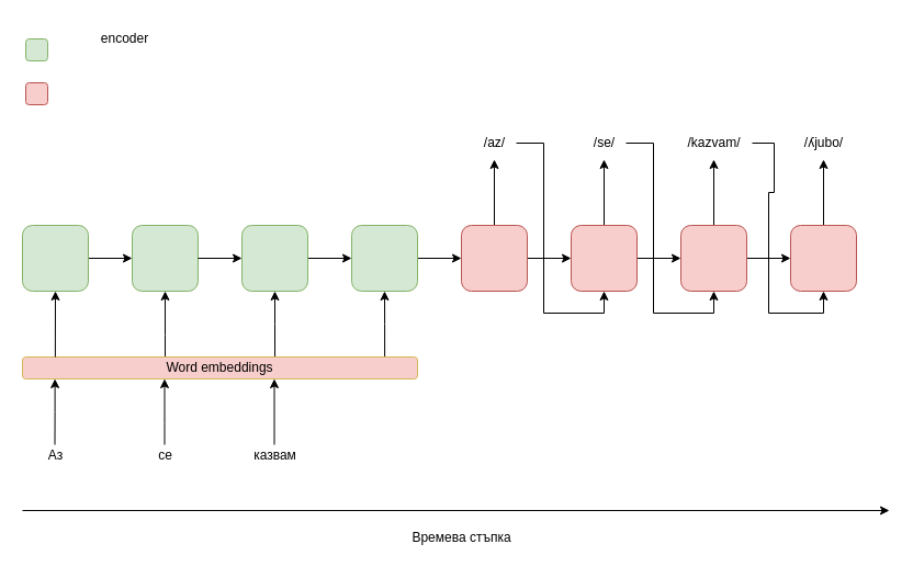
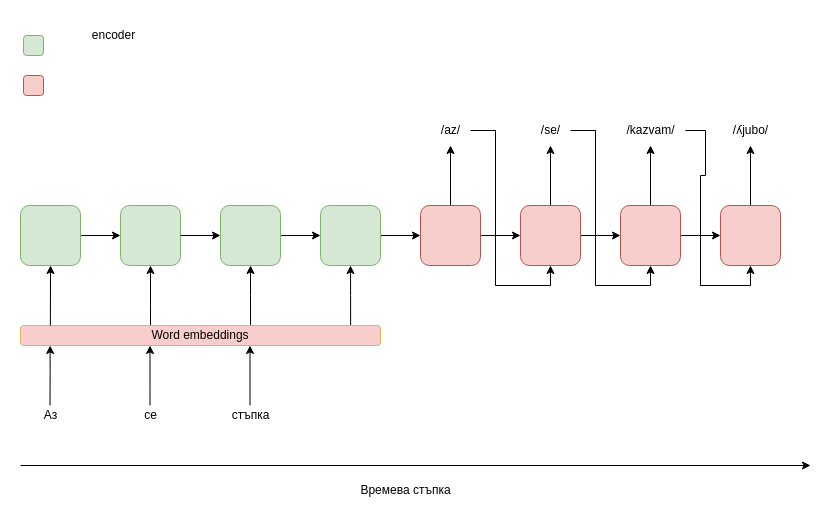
  <mxCell id="0" />
  <mxCell id="1" parent="0" />
  <mxCell id="2" style="edgeStyle=orthogonalEdgeStyle;rounded=0;orthogonalLoop=1;jettySize=auto;html=1;entryX=0.5;entryY=1;entryDx=0;entryDy=0;entryPerimeter=0;" edge="1" parent="1" source="5" target="8"><mxGeometry relative="1" as="geometry"><mxPoint x="170" y="275" as="targetPoint" /><Array as="points"><mxPoint x="150" y="305" /><mxPoint x="150" y="305" /></Array></mxGeometry></mxCell>
  <mxCell id="3" value="" style="edgeStyle=orthogonalEdgeStyle;rounded=0;orthogonalLoop=1;jettySize=auto;html=1;exitX=0.361;exitY=1;exitDx=0;exitDy=0;exitPerimeter=0;" edge="1" parent="1" source="5" target="10"><mxGeometry relative="1" as="geometry" /></mxCell>
  <mxCell id="4" style="edgeStyle=orthogonalEdgeStyle;rounded=0;orthogonalLoop=1;jettySize=auto;html=1;entryX=0.5;entryY=1;entryDx=0;entryDy=0;exitX=0.083;exitY=1;exitDx=0;exitDy=0;exitPerimeter=0;" edge="1" parent="1" source="5" target="12"><mxGeometry relative="1" as="geometry"><mxPoint x="350" y="315" as="sourcePoint" /></mxGeometry></mxCell>
  <mxCell id="5" value="Word embeddings" style="rounded=1;whiteSpace=wrap;html=1;direction=west;fillColor=#f8cecc;strokeColor=#d6b656;" vertex="1" parent="1"><mxGeometry x="20" y="325" width="360" height="20" as="geometry" /></mxCell>
  <mxCell id="6" value="" style="edgeStyle=orthogonalEdgeStyle;rounded=0;orthogonalLoop=1;jettySize=auto;html=1;" edge="1" parent="1" source="7" target="8"><mxGeometry relative="1" as="geometry" /></mxCell>
  <mxCell id="7" value="" style="rounded=1;whiteSpace=wrap;html=1;labelBackgroundColor=#FFD966;fillColor=#d5e8d4;strokeColor=#82b366;" vertex="1" parent="1"><mxGeometry x="20" y="205" width="60" height="60" as="geometry" /></mxCell>
  <mxCell id="8" value="" style="rounded=1;whiteSpace=wrap;html=1;labelBackgroundColor=#FFD966;fillColor=#d5e8d4;strokeColor=#82b366;" vertex="1" parent="1"><mxGeometry x="120" y="205" width="60" height="60" as="geometry" /></mxCell>
  <mxCell id="9" style="edgeStyle=orthogonalEdgeStyle;rounded=0;orthogonalLoop=1;jettySize=auto;html=1;exitX=1;exitY=0.5;exitDx=0;exitDy=0;entryX=0;entryY=0.5;entryDx=0;entryDy=0;" edge="1" parent="1" source="10" target="12"><mxGeometry relative="1" as="geometry" /></mxCell>
  <mxCell id="10" value="" style="rounded=1;whiteSpace=wrap;html=1;labelBackgroundColor=#FFD966;fillColor=#d5e8d4;strokeColor=#82b366;" vertex="1" parent="1"><mxGeometry x="220" y="205" width="60" height="60" as="geometry" /></mxCell>
  <mxCell id="11" style="edgeStyle=orthogonalEdgeStyle;rounded=0;orthogonalLoop=1;jettySize=auto;html=1;entryX=0;entryY=0.5;entryDx=0;entryDy=0;" edge="1" parent="1" source="12" target="20"><mxGeometry relative="1" as="geometry" /></mxCell>
  <mxCell id="12" value="" style="rounded=1;whiteSpace=wrap;html=1;labelBackgroundColor=#FFD966;fillColor=#d5e8d4;strokeColor=#82b366;" vertex="1" parent="1"><mxGeometry x="320" y="205" width="60" height="60" as="geometry" /></mxCell>
  <mxCell id="13" value="" style="endArrow=classic;html=1;rounded=0;exitX=1;exitY=0.5;exitDx=0;exitDy=0;exitPerimeter=0;" edge="1" parent="1" source="8"><mxGeometry width="50" height="50" relative="1" as="geometry"><mxPoint x="430" y="265" as="sourcePoint" /><mxPoint x="220" y="235" as="targetPoint" /></mxGeometry></mxCell>
  <mxCell id="14" value="" style="endArrow=classic;html=1;rounded=0;entryX=0.5;entryY=1;entryDx=0;entryDy=0;entryPerimeter=0;exitX=0.917;exitY=1;exitDx=0;exitDy=0;exitPerimeter=0;" edge="1" parent="1" source="5" target="7"><mxGeometry width="50" height="50" relative="1" as="geometry"><mxPoint x="430" y="265" as="sourcePoint" /><mxPoint x="480" y="215" as="targetPoint" /></mxGeometry></mxCell>
  <mxCell id="15" style="edgeStyle=orthogonalEdgeStyle;rounded=0;orthogonalLoop=1;jettySize=auto;html=1;entryX=0.5;entryY=1;entryDx=0;entryDy=0;entryPerimeter=0;" edge="1" parent="1"><mxGeometry relative="1" as="geometry"><mxPoint x="149.5" y="345" as="targetPoint" /><mxPoint x="149.5" y="405" as="sourcePoint" /><Array as="points"><mxPoint x="149.5" y="385" /><mxPoint x="149.5" y="385" /></Array></mxGeometry></mxCell>
  <mxCell id="16" value="" style="edgeStyle=orthogonalEdgeStyle;rounded=0;orthogonalLoop=1;jettySize=auto;html=1;exitX=0.361;exitY=1;exitDx=0;exitDy=0;exitPerimeter=0;" edge="1" parent="1"><mxGeometry relative="1" as="geometry"><mxPoint x="249.5" y="405" as="sourcePoint" /><mxPoint x="249.5" y="345" as="targetPoint" /></mxGeometry></mxCell>
  <mxCell id="17" value="" style="endArrow=classic;html=1;rounded=0;entryX=0.5;entryY=1;entryDx=0;entryDy=0;entryPerimeter=0;exitX=0.917;exitY=1;exitDx=0;exitDy=0;exitPerimeter=0;" edge="1" parent="1"><mxGeometry width="50" height="50" relative="1" as="geometry"><mxPoint x="49.5" y="405" as="sourcePoint" /><mxPoint x="49.62" y="345" as="targetPoint" /><Array as="points"><mxPoint x="49.62" y="375" /></Array></mxGeometry></mxCell>
  <mxCell id="18" style="edgeStyle=orthogonalEdgeStyle;rounded=0;orthogonalLoop=1;jettySize=auto;html=1;exitX=1;exitY=0.5;exitDx=0;exitDy=0;entryX=0;entryY=0.5;entryDx=0;entryDy=0;" edge="1" parent="1" source="20" target="23"><mxGeometry relative="1" as="geometry" /></mxCell>
  <mxCell id="19" style="edgeStyle=orthogonalEdgeStyle;rounded=0;orthogonalLoop=1;jettySize=auto;html=1;exitX=0.5;exitY=0;exitDx=0;exitDy=0;" edge="1" parent="1" source="20"><mxGeometry relative="1" as="geometry"><mxPoint x="450" y="145" as="targetPoint" /></mxGeometry></mxCell>
  <mxCell id="20" value="" style="rounded=1;whiteSpace=wrap;html=1;labelBackgroundColor=#FFD966;fillColor=#f8cecc;strokeColor=#b85450;" vertex="1" parent="1"><mxGeometry x="420" y="205" width="60" height="60" as="geometry" /></mxCell>
  <mxCell id="21" style="edgeStyle=orthogonalEdgeStyle;rounded=0;orthogonalLoop=1;jettySize=auto;html=1;exitX=1;exitY=0.5;exitDx=0;exitDy=0;entryX=0;entryY=0.5;entryDx=0;entryDy=0;" edge="1" parent="1" source="23" target="26"><mxGeometry relative="1" as="geometry" /></mxCell>
  <mxCell id="22" style="edgeStyle=orthogonalEdgeStyle;rounded=0;orthogonalLoop=1;jettySize=auto;html=1;" edge="1" parent="1" source="23"><mxGeometry relative="1" as="geometry"><mxPoint x="550" y="145" as="targetPoint" /></mxGeometry></mxCell>
  <mxCell id="23" value="" style="rounded=1;whiteSpace=wrap;html=1;labelBackgroundColor=#FFD966;fillColor=#f8cecc;strokeColor=#b85450;" vertex="1" parent="1"><mxGeometry x="520" y="205" width="60" height="60" as="geometry" /></mxCell>
  <mxCell id="24" style="edgeStyle=orthogonalEdgeStyle;rounded=0;orthogonalLoop=1;jettySize=auto;html=1;exitX=1;exitY=0.5;exitDx=0;exitDy=0;entryX=0;entryY=0.5;entryDx=0;entryDy=0;" edge="1" parent="1" source="26" target="28"><mxGeometry relative="1" as="geometry" /></mxCell>
  <mxCell id="25" style="edgeStyle=orthogonalEdgeStyle;rounded=0;orthogonalLoop=1;jettySize=auto;html=1;" edge="1" parent="1" source="26"><mxGeometry relative="1" as="geometry"><mxPoint x="650" y="145" as="targetPoint" /></mxGeometry></mxCell>
  <mxCell id="26" value="" style="rounded=1;whiteSpace=wrap;html=1;labelBackgroundColor=#FFD966;fillColor=#f8cecc;strokeColor=#b85450;" vertex="1" parent="1"><mxGeometry x="620" y="205" width="60" height="60" as="geometry" /></mxCell>
  <mxCell id="27" style="edgeStyle=orthogonalEdgeStyle;rounded=0;orthogonalLoop=1;jettySize=auto;html=1;" edge="1" parent="1" source="28"><mxGeometry relative="1" as="geometry"><mxPoint x="750" y="145" as="targetPoint" /></mxGeometry></mxCell>
  <mxCell id="28" value="" style="rounded=1;whiteSpace=wrap;html=1;labelBackgroundColor=#FFD966;fillColor=#f8cecc;strokeColor=#b85450;" vertex="1" parent="1"><mxGeometry x="720" y="205" width="60" height="60" as="geometry" /></mxCell>
  <mxCell id="29" value="Аз" style="text;html=1;align=center;verticalAlign=middle;resizable=0;points=[];autosize=1;strokeColor=none;fillColor=none;" vertex="1" parent="1"><mxGeometry x="30" y="400" width="40" height="30" as="geometry" /></mxCell>
  <mxCell id="30" value="се" style="text;html=1;align=center;verticalAlign=middle;resizable=0;points=[];autosize=1;strokeColor=none;fillColor=none;" vertex="1" parent="1"><mxGeometry x="130" y="400" width="40" height="30" as="geometry" /></mxCell>
- <mxCell id="31" value="казвам" style="text;html=1;align=center;verticalAlign=middle;resizable=0;points=[];autosize=1;strokeColor=none;fillColor=none;" vertex="1" parent="1"><mxGeometry x="220" y="400" width="60" height="30" as="geometry" /></mxCell>
+ <mxCell id="31" value="стъпка" style="text;html=1;align=center;verticalAlign=middle;resizable=0;points=[];autosize=1;strokeColor=none;fillColor=none;" vertex="1" parent="1"><mxGeometry x="220" y="400" width="60" height="30" as="geometry" /></mxCell>
  <mxCell id="32" value="" style="endArrow=classic;html=1;rounded=0;" edge="1" parent="1"><mxGeometry width="50" height="50" relative="1" as="geometry"><mxPoint x="20" y="465" as="sourcePoint" /><mxPoint x="810" y="465" as="targetPoint" /></mxGeometry></mxCell>
- <mxCell id="33" value="&lt;div&gt;Времева стъпка&lt;/div&gt;" style="text;html=1;align=center;verticalAlign=middle;resizable=0;points=[];autosize=1;strokeColor=none;fillColor=none;" vertex="1" parent="1"><mxGeometry x="360" y="475" width="120" height="30" as="geometry" /></mxCell>
+ <mxCell id="33" value="&lt;div&gt;Времева стъпка&lt;/div&gt;" style="text;html=1;align=center;verticalAlign=middle;resizable=0;points=[];autosize=1;strokeColor=none;fillColor=none;" vertex="1" parent="1"><mxGeometry x="345" y="475" width="120" height="30" as="geometry" /></mxCell>
  <mxCell id="34" style="edgeStyle=orthogonalEdgeStyle;rounded=0;orthogonalLoop=1;jettySize=auto;html=1;entryX=0.5;entryY=1;entryDx=0;entryDy=0;" edge="1" parent="1" source="35" target="23"><mxGeometry relative="1" as="geometry" /></mxCell>
  <mxCell id="35" value="/az/" style="text;html=1;align=center;verticalAlign=middle;resizable=0;points=[];autosize=1;strokeColor=none;fillColor=none;" vertex="1" parent="1"><mxGeometry x="430" y="115" width="40" height="30" as="geometry" /></mxCell>
  <mxCell id="36" style="edgeStyle=orthogonalEdgeStyle;rounded=0;orthogonalLoop=1;jettySize=auto;html=1;entryX=0.5;entryY=1;entryDx=0;entryDy=0;" edge="1" parent="1" source="37" target="26"><mxGeometry relative="1" as="geometry" /></mxCell>
  <mxCell id="37" value="&lt;div&gt;/se/&lt;/div&gt;" style="text;html=1;align=center;verticalAlign=middle;resizable=0;points=[];autosize=1;strokeColor=none;fillColor=none;" vertex="1" parent="1"><mxGeometry x="530" y="115" width="40" height="30" as="geometry" /></mxCell>
  <mxCell id="38" style="edgeStyle=orthogonalEdgeStyle;rounded=0;orthogonalLoop=1;jettySize=auto;html=1;entryX=0.5;entryY=1;entryDx=0;entryDy=0;" edge="1" parent="1" source="39" target="28"><mxGeometry relative="1" as="geometry" /></mxCell>
  <mxCell id="39" value="&lt;div&gt;/kazvam/&lt;/div&gt;" style="text;html=1;align=center;verticalAlign=middle;resizable=0;points=[];autosize=1;strokeColor=none;fillColor=none;" vertex="1" parent="1"><mxGeometry x="615" y="115" width="70" height="30" as="geometry" /></mxCell>
  <mxCell id="40" value="/ʎjubo/" style="text;html=1;align=center;verticalAlign=middle;resizable=0;points=[];autosize=1;strokeColor=none;fillColor=none;" vertex="1" parent="1"><mxGeometry x="720" y="115" width="60" height="30" as="geometry" /></mxCell>
  <mxCell id="41" value="" style="rounded=1;whiteSpace=wrap;html=1;labelBackgroundColor=#FFD966;fillColor=#d5e8d4;strokeColor=#82b366;" vertex="1" parent="1"><mxGeometry x="23" y="35" width="20" height="20" as="geometry" /></mxCell>
  <mxCell id="42" value="" style="rounded=1;whiteSpace=wrap;html=1;labelBackgroundColor=#FFD966;fillColor=#f8cecc;strokeColor=#b85450;" vertex="1" parent="1"><mxGeometry x="23" y="75" width="20" height="20" as="geometry" /></mxCell>
  <mxCell id="43" value="&lt;div&gt;encoder&lt;/div&gt;" style="text;html=1;align=center;verticalAlign=middle;resizable=0;points=[];autosize=1;strokeColor=none;fillColor=none;" vertex="1" parent="1"><mxGeometry x="78" y="20" width="70" height="30" as="geometry" /></mxCell>
